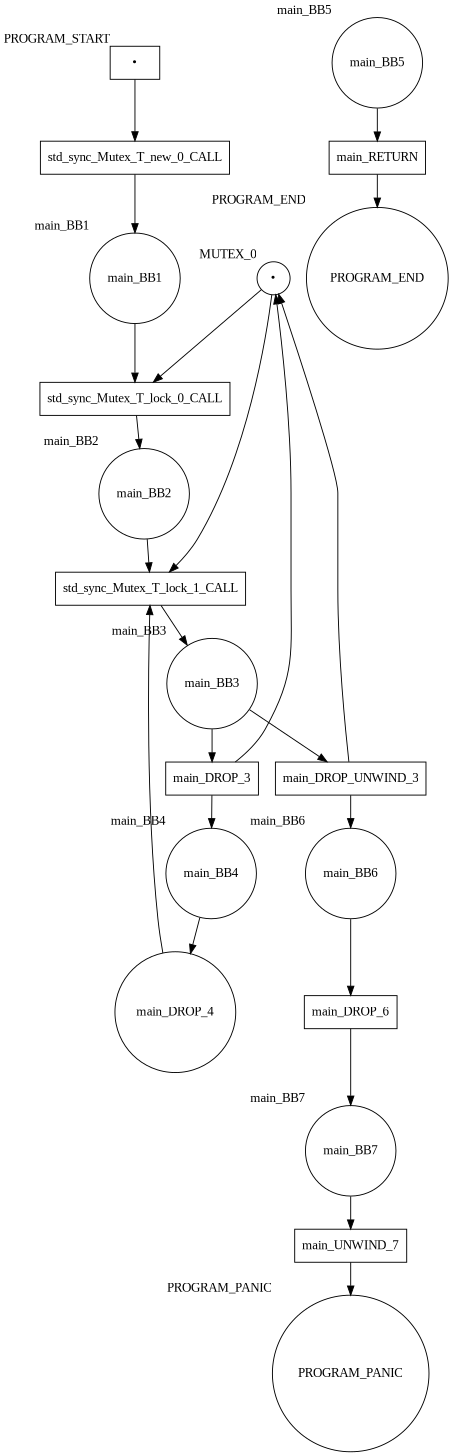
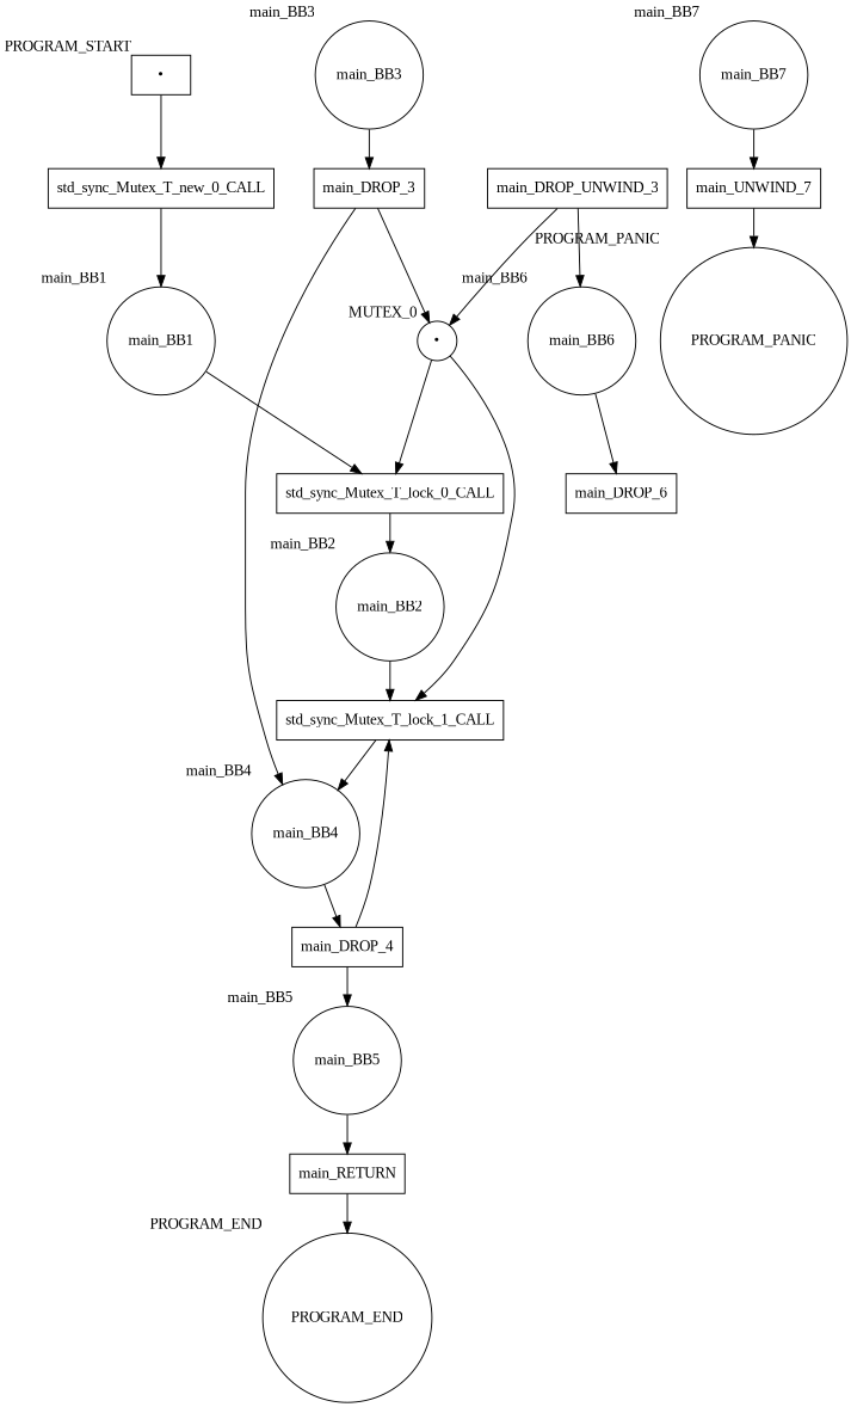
  digraph {
    fontname="Liberation Serif"
    node [fontname="Liberation Serif" shape=circle]
    edge [fontname="Liberation Serif"]
    n1 [label="•" xlabel=MUTEX_0]
    n2 [label=std_sync_Mutex_T_lock_0_CALL shape=box]
    n3 [label=std_sync_Mutex_T_lock_1_CALL shape=box]
    main_BB2 [xlabel=main_BB2]
    main_BB3 [xlabel=main_BB3]
    PROGRAM_END [xlabel=PROGRAM_END]
    PROGRAM_PANIC [xlabel=PROGRAM_PANIC]
    n8 [label="•" shape=box xlabel=PROGRAM_START]
    n9 [label=std_sync_Mutex_T_new_0_CALL shape=box]
    main_BB1 [xlabel=main_BB1]
    n11 [label=main_DROP_3 shape=box]
    n12 [label=main_DROP_UNWIND_3 shape=box]
    main_BB4 [xlabel=main_BB4]
    main_BB6 [xlabel=main_BB6]
-   n15 [label=main_DROP_4]
+   n15 [label=main_DROP_4 shape=box]
    main_BB5 [xlabel=main_BB5]
    n17 [label=main_RETURN shape=box]
    n18 [label=main_DROP_6 shape=box]
    main_BB7 [xlabel=main_BB7]
    n20 [label=main_UNWIND_7 shape=box]
    n1 -> n2
    n1 -> n3
    n2 -> main_BB2
-   n3 -> main_BB3
+   n3 -> main_BB4
    main_BB2 -> n3
    main_BB3 -> n11
-   main_BB3 -> n12
    n8 -> n9
    n9 -> main_BB1
    main_BB1 -> n2
    n11 -> n1
    n11 -> main_BB4
    n12 -> n1
    n12 -> main_BB6
    main_BB4 -> n15
    main_BB6 -> n18
    n15 -> n3
+   n15 -> main_BB5
    main_BB5 -> n17
    n17 -> PROGRAM_END
-   n18 -> main_BB7
    main_BB7 -> n20
    n20 -> PROGRAM_PANIC
  }
